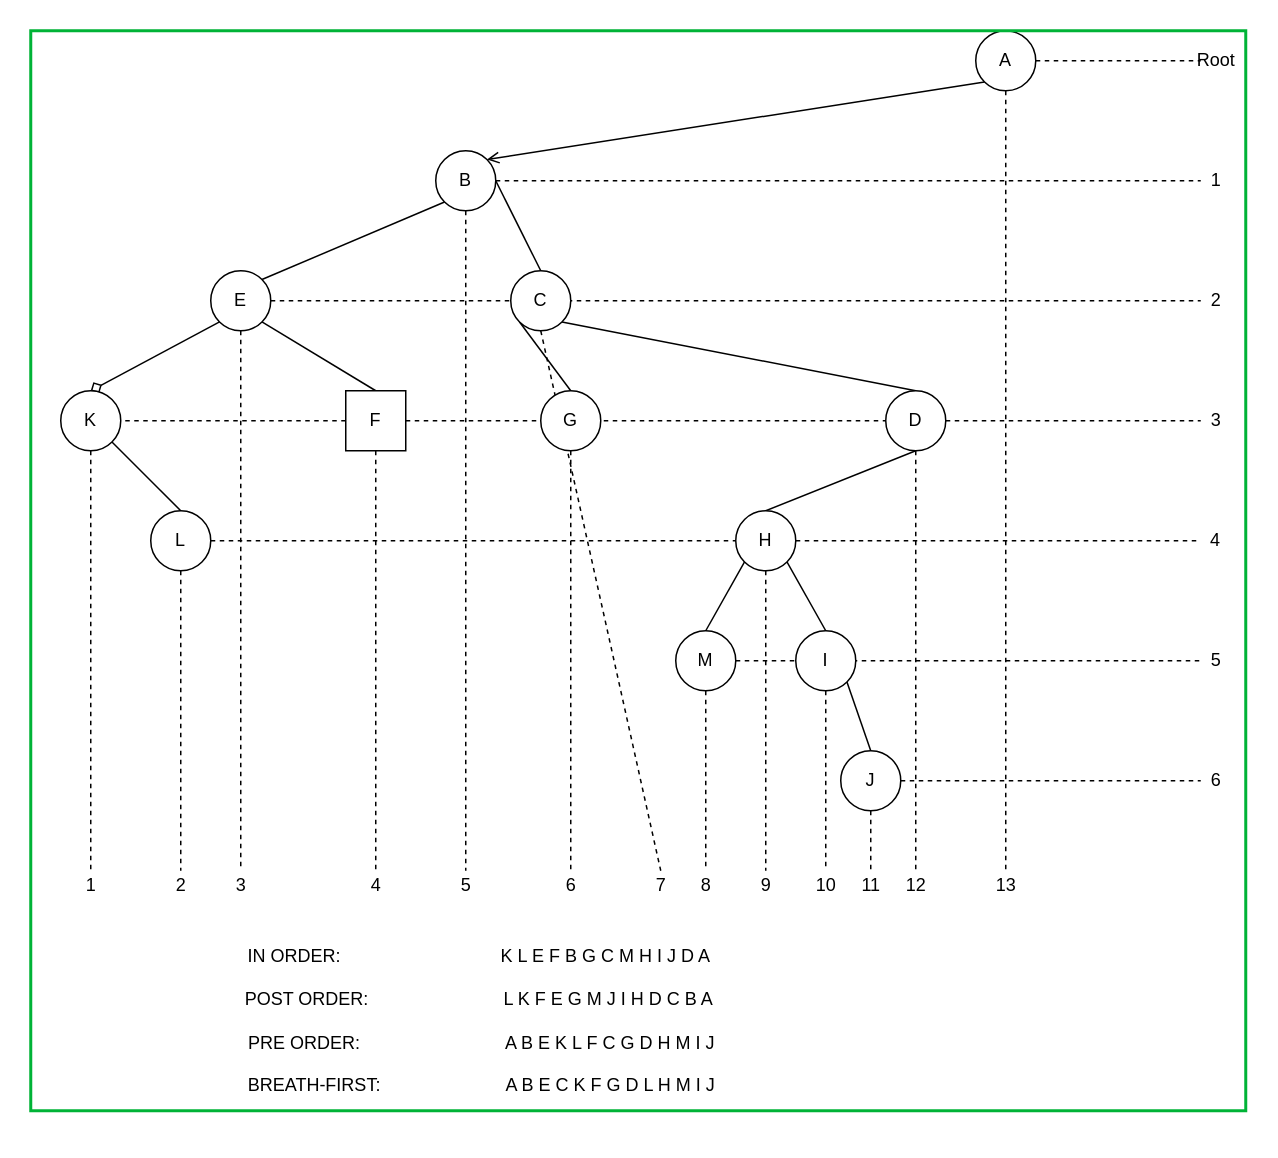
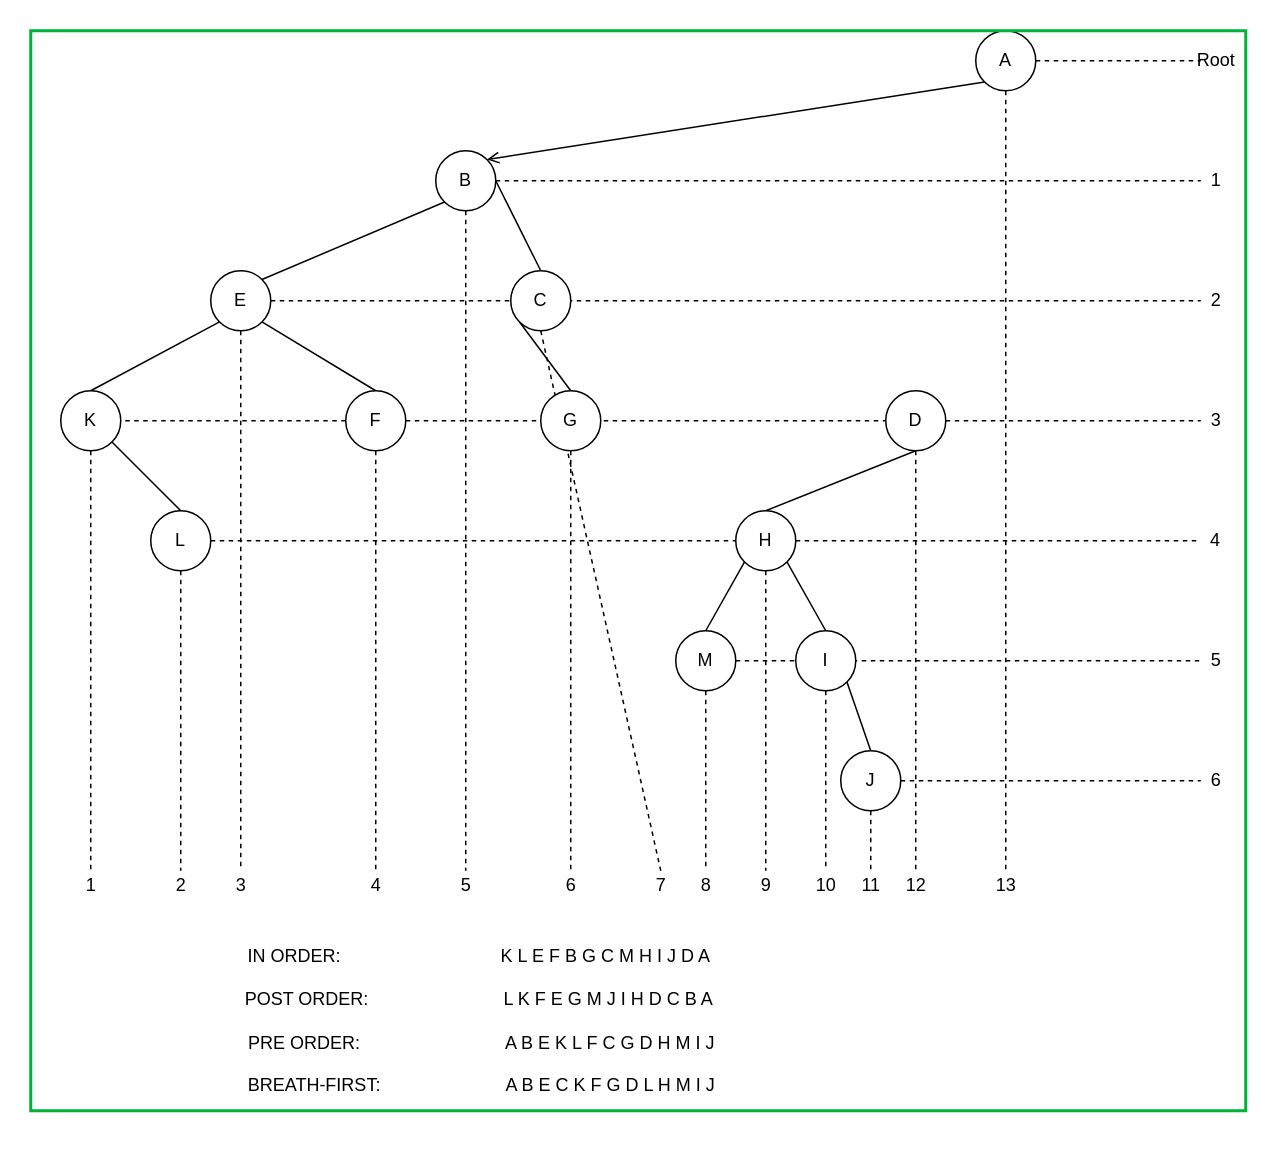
  <mxCell id="0" />
  <mxCell id="1" parent="0" />
  <mxCell id="2" style="rounded=0;orthogonalLoop=1;jettySize=auto;html=1;exitX=0;exitY=1;exitDx=0;exitDy=0;entryX=1;entryY=0;entryDx=0;entryDy=0;endArrow=open;endFill=0;" edge="1" parent="1" source="5" target="10"><mxGeometry relative="1" as="geometry" /></mxCell>
  <mxCell id="3" style="edgeStyle=none;rounded=0;orthogonalLoop=1;jettySize=auto;html=1;exitX=0.5;exitY=1;exitDx=0;exitDy=0;dashed=1;endArrow=none;endFill=0;" edge="1" parent="1" source="5"><mxGeometry relative="1" as="geometry"><mxPoint x="670" y="582" as="targetPoint" /></mxGeometry></mxCell>
  <mxCell id="4" style="edgeStyle=none;rounded=0;orthogonalLoop=1;jettySize=auto;html=1;exitX=1;exitY=0.5;exitDx=0;exitDy=0;dashed=1;endArrow=none;endFill=0;" edge="1" parent="1" source="5"><mxGeometry relative="1" as="geometry"><mxPoint x="800" y="40" as="targetPoint" /></mxGeometry></mxCell>
  <mxCell id="5" value="A" style="ellipse;whiteSpace=wrap;html=1;aspect=fixed;" vertex="1" parent="1"><mxGeometry x="650" width="40" height="40" as="geometry" y="20" /></mxCell>
  <mxCell id="6" style="edgeStyle=none;rounded=0;orthogonalLoop=1;jettySize=auto;html=1;exitX=0;exitY=1;exitDx=0;exitDy=0;entryX=1;entryY=0;entryDx=0;entryDy=0;endArrow=none;endFill=0;" edge="1" parent="1" source="10" target="15"><mxGeometry relative="1" as="geometry" /></mxCell>
  <mxCell id="7" style="edgeStyle=none;rounded=0;orthogonalLoop=1;jettySize=auto;html=1;exitX=1;exitY=0.5;exitDx=0;exitDy=0;entryX=0.5;entryY=0;entryDx=0;entryDy=0;endArrow=none;endFill=0;" edge="1" parent="1" source="10" target="19"><mxGeometry relative="1" as="geometry" /></mxCell>
  <mxCell id="8" style="edgeStyle=none;rounded=0;orthogonalLoop=1;jettySize=auto;html=1;exitX=0.5;exitY=1;exitDx=0;exitDy=0;dashed=1;endArrow=none;endFill=0;" edge="1" parent="1" source="10"><mxGeometry relative="1" as="geometry"><mxPoint x="310" y="580" as="targetPoint" /></mxGeometry></mxCell>
  <mxCell id="9" style="edgeStyle=none;rounded=0;orthogonalLoop=1;jettySize=auto;html=1;exitX=1;exitY=0.5;exitDx=0;exitDy=0;dashed=1;endArrow=none;endFill=0;" edge="1" parent="1" source="10"><mxGeometry relative="1" as="geometry"><mxPoint x="800" y="120" as="targetPoint" /></mxGeometry></mxCell>
  <mxCell id="10" value="B" style="ellipse;whiteSpace=wrap;html=1;aspect=fixed;" vertex="1" parent="1"><mxGeometry x="290" y="100" width="40" height="40" as="geometry" /></mxCell>
- <mxCell id="11" style="edgeStyle=none;rounded=0;orthogonalLoop=1;jettySize=auto;html=1;exitX=0;exitY=1;exitDx=0;exitDy=0;entryX=0.5;entryY=0;entryDx=0;entryDy=0;endArrow=diamond;endFill=0;" edge="1" parent="1" source="15" target="29"><mxGeometry relative="1" as="geometry" /></mxCell>
+ <mxCell id="11" style="edgeStyle=none;rounded=0;orthogonalLoop=1;jettySize=auto;html=1;exitX=0;exitY=1;exitDx=0;exitDy=0;entryX=0.5;entryY=0;entryDx=0;entryDy=0;endArrow=none;endFill=0;" edge="1" parent="1" source="15" target="29"><mxGeometry relative="1" as="geometry" /></mxCell>
  <mxCell id="12" style="edgeStyle=none;rounded=0;orthogonalLoop=1;jettySize=auto;html=1;exitX=1;exitY=1;exitDx=0;exitDy=0;entryX=0.5;entryY=0;entryDx=0;entryDy=0;endArrow=none;endFill=0;" edge="1" parent="1" source="15" target="25"><mxGeometry relative="1" as="geometry" /></mxCell>
  <mxCell id="13" style="edgeStyle=none;rounded=0;orthogonalLoop=1;jettySize=auto;html=1;exitX=0.5;exitY=1;exitDx=0;exitDy=0;dashed=1;endArrow=none;endFill=0;" edge="1" parent="1" source="15"><mxGeometry relative="1" as="geometry"><mxPoint x="160" y="580" as="targetPoint" /></mxGeometry></mxCell>
  <mxCell id="14" style="edgeStyle=none;rounded=0;orthogonalLoop=1;jettySize=auto;html=1;exitX=1;exitY=0.5;exitDx=0;exitDy=0;dashed=1;endArrow=none;endFill=0;" edge="1" parent="1" source="15"><mxGeometry relative="1" as="geometry"><mxPoint x="800" y="200" as="targetPoint" /></mxGeometry></mxCell>
  <mxCell id="15" value="E" style="ellipse;whiteSpace=wrap;html=1;aspect=fixed;" vertex="1" parent="1"><mxGeometry x="140" y="180" width="40" height="40" as="geometry" /></mxCell>
  <mxCell id="16" style="edgeStyle=none;rounded=0;orthogonalLoop=1;jettySize=auto;html=1;exitX=0;exitY=1;exitDx=0;exitDy=0;entryX=0.5;entryY=0;entryDx=0;entryDy=0;endArrow=none;endFill=0;" edge="1" parent="1" source="19" target="34"><mxGeometry relative="1" as="geometry" /></mxCell>
- <mxCell id="17" style="edgeStyle=none;rounded=0;orthogonalLoop=1;jettySize=auto;html=1;exitX=1;exitY=1;exitDx=0;exitDy=0;entryX=0.5;entryY=0;entryDx=0;entryDy=0;endArrow=none;endFill=0;" edge="1" parent="1" source="19" target="32"><mxGeometry relative="1" as="geometry" /></mxCell>
  <mxCell id="18" style="edgeStyle=none;rounded=0;orthogonalLoop=1;jettySize=auto;html=1;exitX=0.5;exitY=1;exitDx=0;exitDy=0;dashed=1;endArrow=none;endFill=0;" edge="1" parent="1" source="19"><mxGeometry relative="1" as="geometry"><mxPoint x="440" y="580" as="targetPoint" /></mxGeometry></mxCell>
  <mxCell id="19" value="C" style="ellipse;whiteSpace=wrap;html=1;aspect=fixed;" vertex="1" parent="1"><mxGeometry x="340" y="180" width="40" height="40" as="geometry" /></mxCell>
  <mxCell id="20" style="edgeStyle=none;rounded=0;orthogonalLoop=1;jettySize=auto;html=1;exitX=0.5;exitY=1;exitDx=0;exitDy=0;dashed=1;endArrow=none;endFill=0;" edge="1" parent="1" source="22"><mxGeometry relative="1" as="geometry"><mxPoint x="120" y="580" as="targetPoint" /></mxGeometry></mxCell>
  <mxCell id="21" style="edgeStyle=none;rounded=0;orthogonalLoop=1;jettySize=auto;html=1;exitX=1;exitY=0.5;exitDx=0;exitDy=0;dashed=1;endArrow=none;endFill=0;" edge="1" parent="1" source="22"><mxGeometry relative="1" as="geometry"><mxPoint x="800" y="360" as="targetPoint" /></mxGeometry></mxCell>
  <mxCell id="22" value="L" style="ellipse;whiteSpace=wrap;html=1;aspect=fixed;" vertex="1" parent="1"><mxGeometry x="100" y="340" width="40" height="40" as="geometry" /></mxCell>
  <mxCell id="23" style="edgeStyle=none;rounded=0;orthogonalLoop=1;jettySize=auto;html=1;exitX=0.5;exitY=1;exitDx=0;exitDy=0;dashed=1;endArrow=none;endFill=0;" edge="1" parent="1" source="25"><mxGeometry relative="1" as="geometry"><mxPoint x="250" y="580" as="targetPoint" /></mxGeometry></mxCell>
  <mxCell id="24" style="edgeStyle=none;rounded=0;orthogonalLoop=1;jettySize=auto;html=1;exitX=0;exitY=0.5;exitDx=0;exitDy=0;entryX=1;entryY=0.5;entryDx=0;entryDy=0;dashed=1;endArrow=none;endFill=0;" edge="1" parent="1" source="25" target="29"><mxGeometry relative="1" as="geometry" /></mxCell>
- <mxCell id="25" value="F" style="whiteSpace=wrap;html=1;aspect=fixed;rounded=0;" vertex="1" parent="1"><mxGeometry x="230" y="260" width="40" height="40" as="geometry" /></mxCell>
+ <mxCell id="25" value="F" style="ellipse;whiteSpace=wrap;html=1;aspect=fixed;" vertex="1" parent="1"><mxGeometry x="230" y="260" width="40" height="40" as="geometry" /></mxCell>
  <mxCell id="26" style="edgeStyle=none;rounded=0;orthogonalLoop=1;jettySize=auto;html=1;exitX=1;exitY=1;exitDx=0;exitDy=0;entryX=0.5;entryY=0;entryDx=0;entryDy=0;endArrow=none;endFill=0;" edge="1" parent="1" source="29" target="22"><mxGeometry relative="1" as="geometry" /></mxCell>
  <mxCell id="27" style="edgeStyle=none;rounded=0;orthogonalLoop=1;jettySize=auto;html=1;exitX=0.5;exitY=1;exitDx=0;exitDy=0;endArrow=none;endFill=0;dashed=1;" edge="1" parent="1" source="29"><mxGeometry relative="1" as="geometry"><mxPoint x="60" y="580" as="targetPoint" /></mxGeometry></mxCell>
  <mxCell id="28" style="edgeStyle=none;rounded=0;orthogonalLoop=1;jettySize=auto;html=1;exitX=1;exitY=0.5;exitDx=0;exitDy=0;dashed=1;endArrow=none;endFill=0;" edge="1" parent="1" source="25"><mxGeometry relative="1" as="geometry"><mxPoint x="800" y="280" as="targetPoint" /></mxGeometry></mxCell>
  <mxCell id="29" value="K" style="ellipse;whiteSpace=wrap;html=1;aspect=fixed;" vertex="1" parent="1"><mxGeometry x="40" y="260" width="40" height="40" as="geometry" /></mxCell>
  <mxCell id="30" style="edgeStyle=none;rounded=0;orthogonalLoop=1;jettySize=auto;html=1;exitX=0.5;exitY=1;exitDx=0;exitDy=0;entryX=0.5;entryY=0;entryDx=0;entryDy=0;endArrow=none;endFill=0;" edge="1" parent="1" source="32" target="47"><mxGeometry relative="1" as="geometry" /></mxCell>
  <mxCell id="31" style="edgeStyle=none;rounded=0;orthogonalLoop=1;jettySize=auto;html=1;exitX=0.5;exitY=1;exitDx=0;exitDy=0;dashed=1;endArrow=none;endFill=0;" edge="1" parent="1" source="32"><mxGeometry relative="1" as="geometry"><mxPoint x="610" y="580" as="targetPoint" /></mxGeometry></mxCell>
  <mxCell id="32" value="D" style="ellipse;whiteSpace=wrap;html=1;aspect=fixed;" vertex="1" parent="1"><mxGeometry x="590" y="260" width="40" height="40" as="geometry" /></mxCell>
  <mxCell id="33" style="edgeStyle=none;rounded=0;orthogonalLoop=1;jettySize=auto;html=1;exitX=0.5;exitY=1;exitDx=0;exitDy=0;dashed=1;endArrow=none;endFill=0;" edge="1" parent="1" source="34"><mxGeometry relative="1" as="geometry"><mxPoint x="380" y="580" as="targetPoint" /></mxGeometry></mxCell>
  <mxCell id="34" value="G" style="ellipse;whiteSpace=wrap;html=1;aspect=fixed;" vertex="1" parent="1"><mxGeometry x="360" y="260" width="40" height="40" as="geometry" /></mxCell>
  <mxCell id="35" style="edgeStyle=none;rounded=0;orthogonalLoop=1;jettySize=auto;html=1;exitX=0.5;exitY=1;exitDx=0;exitDy=0;dashed=1;endArrow=none;endFill=0;" edge="1" parent="1" source="37"><mxGeometry relative="1" as="geometry"><mxPoint x="470" y="580" as="targetPoint" /></mxGeometry></mxCell>
  <mxCell id="36" style="edgeStyle=none;rounded=0;orthogonalLoop=1;jettySize=auto;html=1;exitX=1;exitY=0.5;exitDx=0;exitDy=0;dashed=1;endArrow=none;endFill=0;" edge="1" parent="1" source="37"><mxGeometry relative="1" as="geometry"><mxPoint x="800" y="440" as="targetPoint" /></mxGeometry></mxCell>
  <mxCell id="37" value="M" style="ellipse;whiteSpace=wrap;html=1;aspect=fixed;" vertex="1" parent="1"><mxGeometry x="450" y="420" width="40" height="40" as="geometry" /></mxCell>
  <mxCell id="38" style="edgeStyle=none;rounded=0;orthogonalLoop=1;jettySize=auto;html=1;exitX=0.5;exitY=1;exitDx=0;exitDy=0;dashed=1;endArrow=none;endFill=0;" edge="1" parent="1" source="40"><mxGeometry relative="1" as="geometry"><mxPoint x="580" y="580" as="targetPoint" /></mxGeometry></mxCell>
  <mxCell id="39" style="edgeStyle=none;rounded=0;orthogonalLoop=1;jettySize=auto;html=1;exitX=1;exitY=0.5;exitDx=0;exitDy=0;dashed=1;endArrow=none;endFill=0;" edge="1" parent="1" source="40"><mxGeometry relative="1" as="geometry"><mxPoint x="800" y="520" as="targetPoint" /></mxGeometry></mxCell>
  <mxCell id="40" value="J" style="ellipse;whiteSpace=wrap;html=1;aspect=fixed;" vertex="1" parent="1"><mxGeometry x="560" y="500" width="40" height="40" as="geometry" /></mxCell>
  <mxCell id="41" style="edgeStyle=none;rounded=0;orthogonalLoop=1;jettySize=auto;html=1;exitX=1;exitY=1;exitDx=0;exitDy=0;entryX=0.5;entryY=0;entryDx=0;entryDy=0;endArrow=none;endFill=0;" edge="1" parent="1" source="43" target="40"><mxGeometry relative="1" as="geometry" /></mxCell>
  <mxCell id="42" style="edgeStyle=none;rounded=0;orthogonalLoop=1;jettySize=auto;html=1;exitX=0.5;exitY=1;exitDx=0;exitDy=0;dashed=1;endArrow=none;endFill=0;" edge="1" parent="1" source="43"><mxGeometry relative="1" as="geometry"><mxPoint x="550" y="580" as="targetPoint" /></mxGeometry></mxCell>
  <mxCell id="43" value="I" style="ellipse;whiteSpace=wrap;html=1;aspect=fixed;" vertex="1" parent="1"><mxGeometry x="530" y="420" width="40" height="40" as="geometry" /></mxCell>
  <mxCell id="44" style="edgeStyle=none;rounded=0;orthogonalLoop=1;jettySize=auto;html=1;exitX=0;exitY=1;exitDx=0;exitDy=0;entryX=0.5;entryY=0;entryDx=0;entryDy=0;endArrow=none;endFill=0;" edge="1" parent="1" source="47" target="37"><mxGeometry relative="1" as="geometry" /></mxCell>
  <mxCell id="45" style="edgeStyle=none;rounded=0;orthogonalLoop=1;jettySize=auto;html=1;exitX=1;exitY=1;exitDx=0;exitDy=0;entryX=0.5;entryY=0;entryDx=0;entryDy=0;endArrow=none;endFill=0;" edge="1" parent="1" source="47" target="43"><mxGeometry relative="1" as="geometry" /></mxCell>
  <mxCell id="46" style="edgeStyle=none;rounded=0;orthogonalLoop=1;jettySize=auto;html=1;exitX=0.5;exitY=1;exitDx=0;exitDy=0;dashed=1;endArrow=none;endFill=0;" edge="1" parent="1" source="47"><mxGeometry relative="1" as="geometry"><mxPoint x="510" y="580" as="targetPoint" /></mxGeometry></mxCell>
  <mxCell id="47" value="H" style="ellipse;whiteSpace=wrap;html=1;aspect=fixed;" vertex="1" parent="1"><mxGeometry x="490" y="340" width="40" height="40" as="geometry" /></mxCell>
  <mxCell id="48" value="&amp;nbsp;IN ORDER:&amp;nbsp; &amp;nbsp; &amp;nbsp; &amp;nbsp; &amp;nbsp; &amp;nbsp; &amp;nbsp; &amp;nbsp; &amp;nbsp; &amp;nbsp; &amp;nbsp; &amp;nbsp; &amp;nbsp; &amp;nbsp; &amp;nbsp; &amp;nbsp; K L E F B G C M H I J D A&lt;br&gt;&amp;nbsp;&lt;br&gt;&amp;nbsp;POST ORDER:&amp;nbsp; &amp;nbsp; &amp;nbsp; &amp;nbsp; &amp;nbsp; &amp;nbsp; &amp;nbsp; &amp;nbsp; &amp;nbsp; &amp;nbsp; &amp;nbsp; &amp;nbsp; &amp;nbsp; &amp;nbsp;L K F E G M J I H D C B A&lt;br&gt;&lt;br&gt;&amp;nbsp; PRE ORDER:&amp;nbsp; &amp;nbsp; &amp;nbsp; &amp;nbsp; &amp;nbsp; &amp;nbsp; &amp;nbsp; &amp;nbsp; &amp;nbsp; &amp;nbsp; &amp;nbsp; &amp;nbsp; &amp;nbsp; &amp;nbsp; &amp;nbsp;A B E K L F C G D H M I J&lt;br&gt;&lt;br&gt;&amp;nbsp; BREATH-FIRST:&amp;nbsp; &amp;nbsp; &amp;nbsp; &amp;nbsp; &amp;nbsp; &amp;nbsp; &amp;nbsp; &amp;nbsp; &amp;nbsp; &amp;nbsp; &amp;nbsp; &amp;nbsp; &amp;nbsp;A B E C K F G D L H M I J" style="text;html=1;strokeColor=none;fillColor=none;align=center;verticalAlign=middle;whiteSpace=wrap;rounded=0;" vertex="1" parent="1"><mxGeometry x="55" y="610" width="525" height="140" as="geometry" /></mxCell>
  <mxCell id="49" value="4" style="text;html=1;strokeColor=none;fillColor=none;align=center;verticalAlign=middle;whiteSpace=wrap;rounded=0;" vertex="1" parent="1"><mxGeometry x="790" y="350" width="40" height="20" as="geometry" /></mxCell>
  <mxCell id="50" value="3" style="text;html=1;align=center;verticalAlign=middle;resizable=0;points=[];autosize=1;" vertex="1" parent="1"><mxGeometry x="800" y="270" width="20" height="20" as="geometry" /></mxCell>
  <mxCell id="51" value="2" style="text;html=1;align=center;verticalAlign=middle;resizable=0;points=[];autosize=1;" vertex="1" parent="1"><mxGeometry x="800" y="190" width="20" height="20" as="geometry" /></mxCell>
  <mxCell id="52" value="Root" style="text;html=1;align=center;verticalAlign=middle;resizable=0;points=[];autosize=1;" vertex="1" parent="1"><mxGeometry x="790" y="30" width="40" height="20" as="geometry" /></mxCell>
  <mxCell id="53" value="1" style="text;html=1;align=center;verticalAlign=middle;resizable=0;points=[];autosize=1;" vertex="1" parent="1"><mxGeometry x="800" y="110" width="20" height="20" as="geometry" /></mxCell>
  <mxCell id="54" value="5" style="text;html=1;align=center;verticalAlign=middle;resizable=0;points=[];autosize=1;" vertex="1" parent="1"><mxGeometry x="800" y="430" width="20" height="20" as="geometry" /></mxCell>
  <mxCell id="55" value="6" style="text;html=1;align=center;verticalAlign=middle;resizable=0;points=[];autosize=1;" vertex="1" parent="1"><mxGeometry x="800" y="510" width="20" height="20" as="geometry" /></mxCell>
  <mxCell id="56" value="1" style="text;html=1;align=center;verticalAlign=middle;resizable=0;points=[];autosize=1;" vertex="1" parent="1"><mxGeometry x="50" y="580" width="20" height="20" as="geometry" /></mxCell>
  <mxCell id="57" value="2" style="text;html=1;align=center;verticalAlign=middle;resizable=0;points=[];autosize=1;" vertex="1" parent="1"><mxGeometry x="110" y="580" width="20" height="20" as="geometry" /></mxCell>
  <mxCell id="58" value="3" style="text;html=1;align=center;verticalAlign=middle;resizable=0;points=[];autosize=1;" vertex="1" parent="1"><mxGeometry x="150" y="580" width="20" height="20" as="geometry" /></mxCell>
  <mxCell id="59" value="4" style="text;html=1;align=center;verticalAlign=middle;resizable=0;points=[];autosize=1;" vertex="1" parent="1"><mxGeometry x="240" y="580" width="20" height="20" as="geometry" /></mxCell>
  <mxCell id="60" value="5" style="text;html=1;align=center;verticalAlign=middle;resizable=0;points=[];autosize=1;" vertex="1" parent="1"><mxGeometry x="300" y="580" width="20" height="20" as="geometry" /></mxCell>
  <mxCell id="61" value="6" style="text;html=1;align=center;verticalAlign=middle;resizable=0;points=[];autosize=1;" vertex="1" parent="1"><mxGeometry x="370" y="580" width="20" height="20" as="geometry" /></mxCell>
  <mxCell id="62" value="7" style="text;html=1;align=center;verticalAlign=middle;resizable=0;points=[];autosize=1;" vertex="1" parent="1"><mxGeometry x="430" y="580" width="20" height="20" as="geometry" /></mxCell>
  <mxCell id="63" value="8" style="text;html=1;align=center;verticalAlign=middle;resizable=0;points=[];autosize=1;" vertex="1" parent="1"><mxGeometry x="460" y="580" width="20" height="20" as="geometry" /></mxCell>
  <mxCell id="64" value="9" style="text;html=1;align=center;verticalAlign=middle;resizable=0;points=[];autosize=1;" vertex="1" parent="1"><mxGeometry x="500" y="580" width="20" height="20" as="geometry" /></mxCell>
  <mxCell id="65" value="10" style="text;html=1;align=center;verticalAlign=middle;resizable=0;points=[];autosize=1;" vertex="1" parent="1"><mxGeometry x="535" y="580" width="30" height="20" as="geometry" /></mxCell>
  <mxCell id="66" value="11" style="text;html=1;align=center;verticalAlign=middle;resizable=0;points=[];autosize=1;" vertex="1" parent="1"><mxGeometry x="565" y="580" width="30" height="20" as="geometry" /></mxCell>
  <mxCell id="67" value="12" style="text;html=1;align=center;verticalAlign=middle;resizable=0;points=[];autosize=1;" vertex="1" parent="1"><mxGeometry x="595" y="580" width="30" height="20" as="geometry" /></mxCell>
  <mxCell id="68" value="13" style="text;html=1;align=center;verticalAlign=middle;resizable=0;points=[];autosize=1;" vertex="1" parent="1"><mxGeometry x="655" y="580" width="30" height="20" as="geometry" /></mxCell>
  <mxCell id="69" value="" style="rounded=0;whiteSpace=wrap;html=1;fillColor=none;strokeColor=#00B336;strokeWidth=2;" vertex="1" parent="1"><mxGeometry x="20" width="810" height="720" as="geometry" y="20" /></mxCell>
